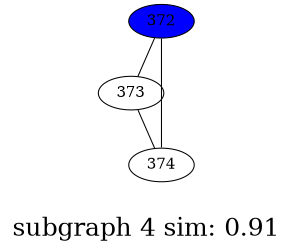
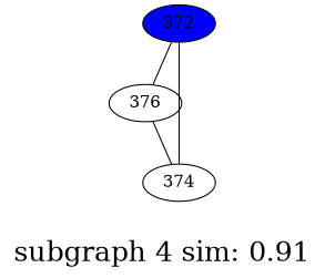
  graph {
    fontsize=24
    label="\nsubgraph 4 sim: 0.91\n"
    splines=false
    node [shape=ellipse]
    372 [fillcolor=blue height=0.3 style=filled width=0.3]
-   373 [height=0.3 width=0.3]
+   373 [height=0.3 width=0.3 label=376]
    374 [height=0.3 width=0.3]
    372 -- 373
    372 -- 374
    373 -- 374
  }
